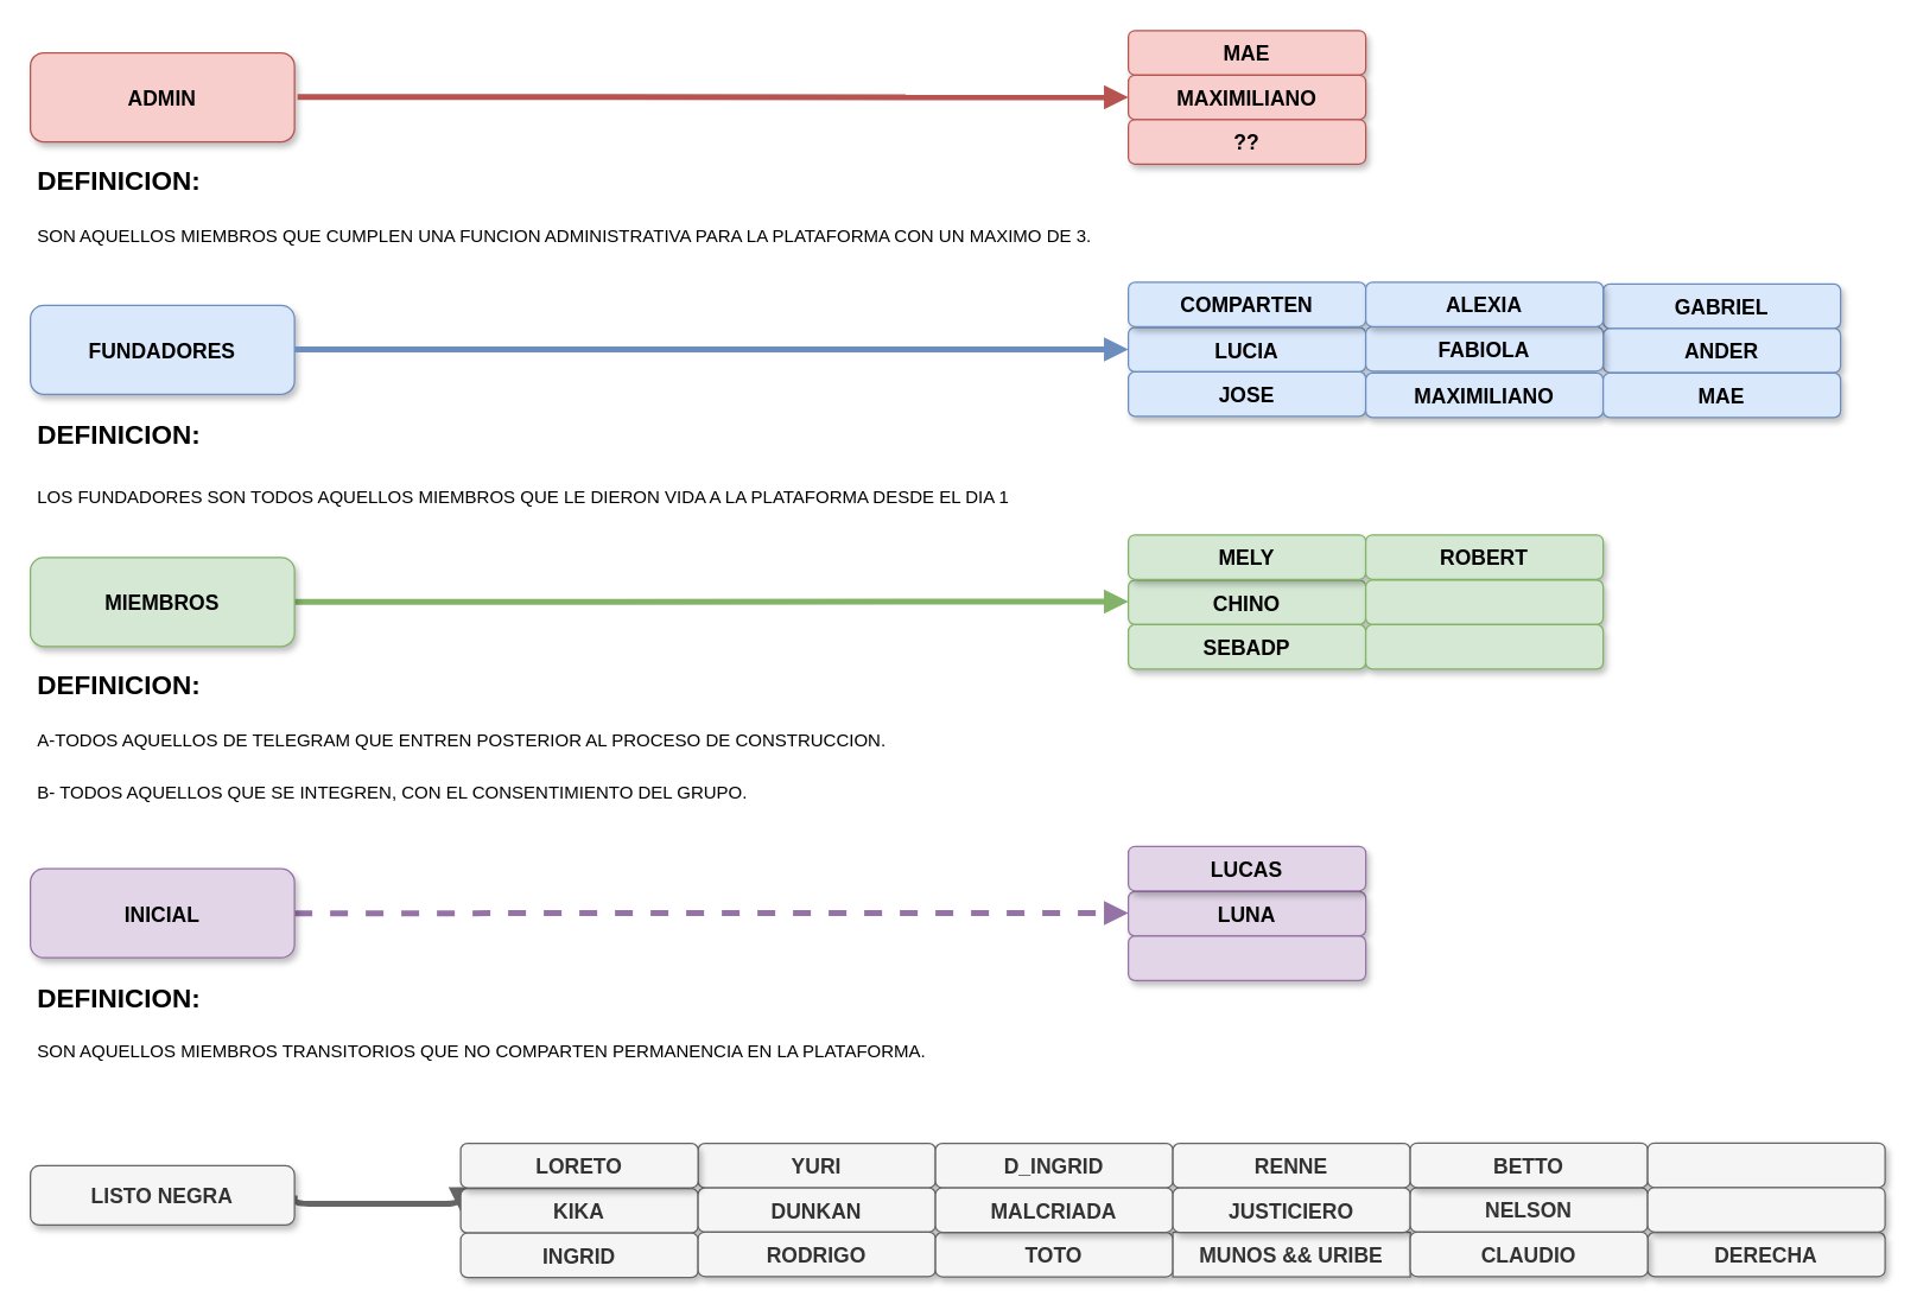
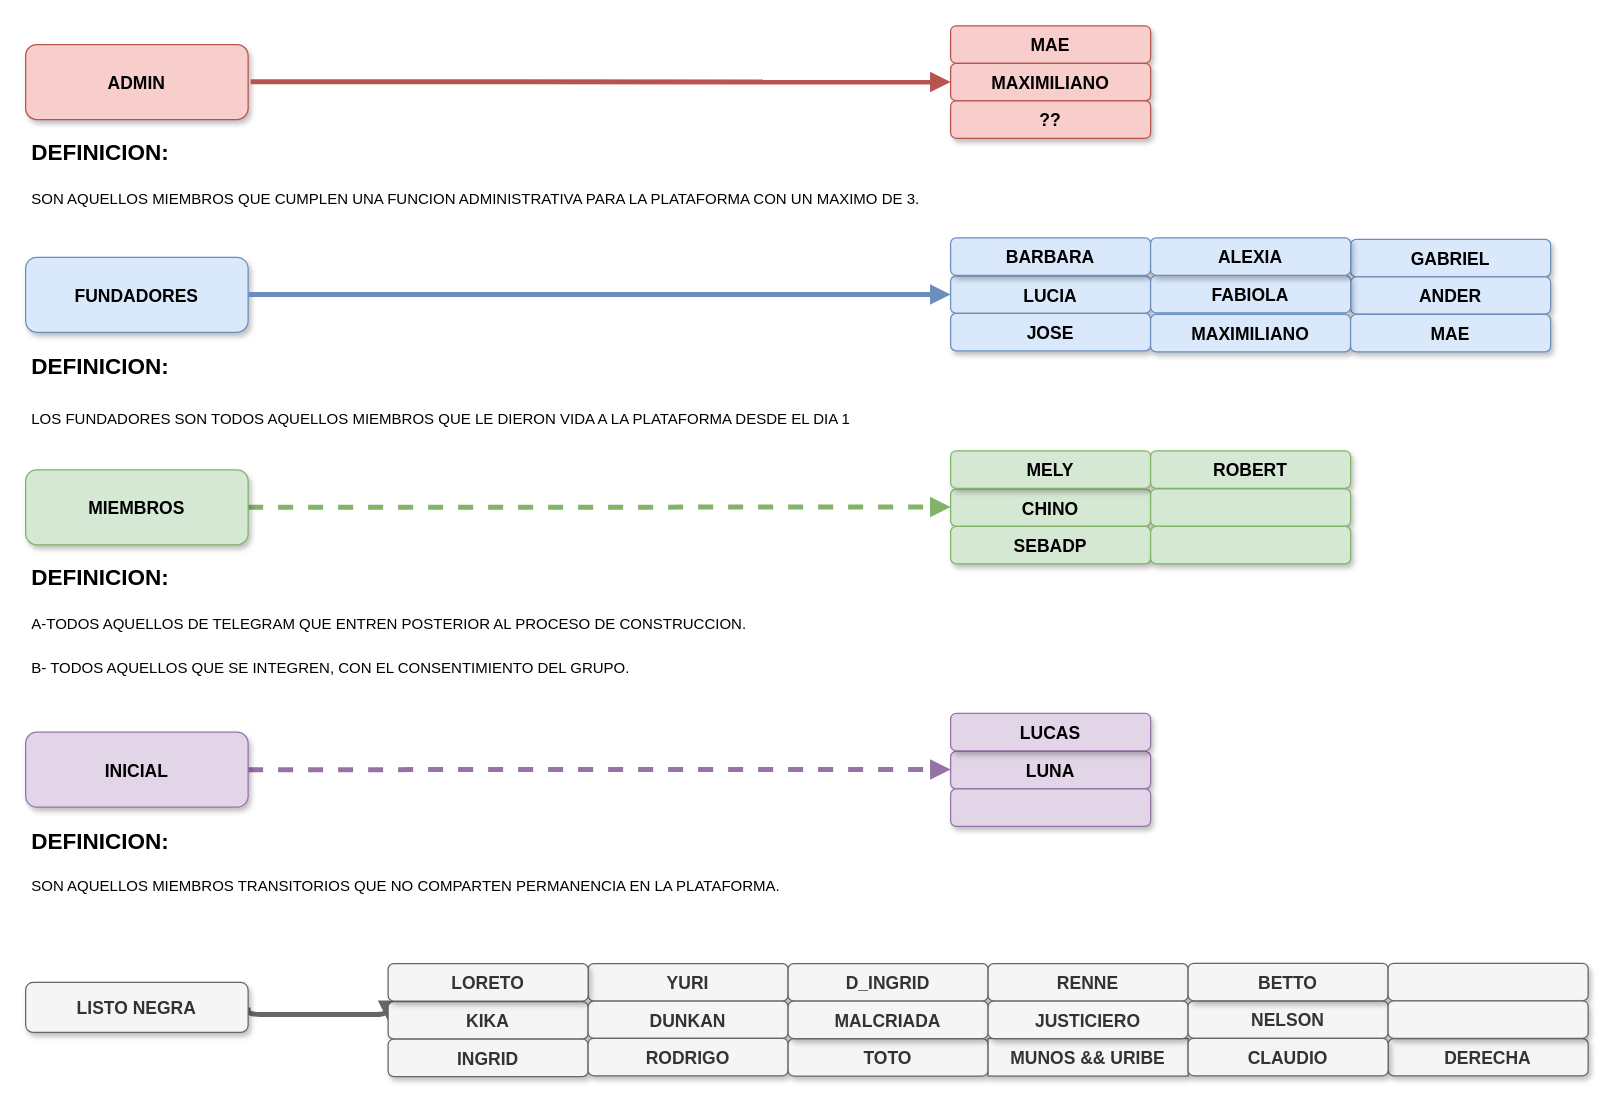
  <mxCell id="0" />
  <mxCell id="1" parent="0" />
  <mxCell id="2" value="ADMIN" style="rounded=1;fillColor=#f8cecc;strokeColor=#b85450;shadow=1;fontStyle=1;fontSize=14;" parent="1" vertex="1"><mxGeometry x="20" y="35" width="178" height="60" as="geometry" /></mxCell>
  <mxCell id="3" value="GABRIEL" style="rounded=1;fillColor=#dae8fc;strokeColor=#6c8ebf;shadow=1;fontStyle=1;fontSize=14;" parent="1" vertex="1"><mxGeometry x="1080" y="190.88" width="160" height="30" as="geometry" /></mxCell>
  <mxCell id="4" value="LUCIA" style="rounded=1;fillColor=#dae8fc;strokeColor=#6c8ebf;shadow=1;fontStyle=1;fontSize=14;" parent="1" vertex="1"><mxGeometry x="760" y="220.13" width="160" height="30" as="geometry" /></mxCell>
  <mxCell id="5" value="ANDER" style="rounded=1;fillColor=#dae8fc;strokeColor=#6c8ebf;shadow=1;fontStyle=1;fontSize=14;" parent="1" vertex="1"><mxGeometry x="1080" y="220.88" width="160" height="29.75" as="geometry" /></mxCell>
  <mxCell id="6" value="MAE" style="rounded=1;fillColor=#f8cecc;strokeColor=#b85450;shadow=1;fontStyle=1;fontSize=14;" parent="1" vertex="1"><mxGeometry x="760" y="20" width="160" height="30" as="geometry" /></mxCell>
  <mxCell id="7" value="JOSE" style="rounded=1;fillColor=#dae8fc;strokeColor=#6c8ebf;shadow=1;fontStyle=1;fontSize=14;" vertex="1" parent="1"><mxGeometry x="760" y="250.13" width="160" height="30" as="geometry" /></mxCell>
- <mxCell id="8" value="COMPARTEN" style="rounded=1;fillColor=#dae8fc;strokeColor=#6c8ebf;shadow=1;fontStyle=1;fontSize=14;" vertex="1" parent="1"><mxGeometry x="760" y="189.63" width="160" height="30" as="geometry" /></mxCell>
+ <mxCell id="8" value="BARBARA" style="rounded=1;fillColor=#dae8fc;strokeColor=#6c8ebf;shadow=1;fontStyle=1;fontSize=14;" vertex="1" parent="1"><mxGeometry x="760" y="189.63" width="160" height="30" as="geometry" /></mxCell>
  <mxCell id="9" value="FABIOLA" style="rounded=1;fillColor=#dae8fc;strokeColor=#6c8ebf;shadow=1;fontStyle=1;fontSize=14;" vertex="1" parent="1"><mxGeometry x="920" y="219.63" width="160" height="30" as="geometry" /></mxCell>
  <mxCell id="10" value="ALEXIA" style="rounded=1;fillColor=#dae8fc;strokeColor=#6c8ebf;shadow=1;fontStyle=1;fontSize=14;" vertex="1" parent="1"><mxGeometry x="920" y="189.63" width="160" height="30" as="geometry" /></mxCell>
  <mxCell id="11" value="MAXIMILIANO" style="rounded=1;fillColor=#f8cecc;strokeColor=#b85450;shadow=1;fontStyle=1;fontSize=14;" vertex="1" parent="1"><mxGeometry x="760" y="50" width="160" height="30" as="geometry" /></mxCell>
  <mxCell id="12" value="FUNDADORES" style="rounded=1;fillColor=#dae8fc;strokeColor=#6c8ebf;shadow=1;fontStyle=1;fontSize=14;" vertex="1" parent="1"><mxGeometry x="20" y="205.25" width="178" height="60" as="geometry" /></mxCell>
  <mxCell id="13" value="" style="edgeStyle=elbowEdgeStyle;elbow=vertical;strokeWidth=4;endArrow=block;endFill=1;fontStyle=1;strokeColor=#b85450;exitX=1;exitY=0.5;exitDx=0;exitDy=0;entryX=0;entryY=0.5;entryDx=0;entryDy=0;fillColor=#f8cecc;" edge="1" parent="1" target="11"><mxGeometry x="22" y="165.5" width="100" height="100" as="geometry"><mxPoint x="200" y="64.83" as="sourcePoint" /><mxPoint x="310" y="65" as="targetPoint" /></mxGeometry></mxCell>
- <mxCell id="14" value="" style="edgeStyle=elbowEdgeStyle;elbow=vertical;strokeWidth=4;endArrow=block;endFill=1;fontStyle=1;strokeColor=#82b366;exitX=1;exitY=0.5;exitDx=0;exitDy=0;entryX=0;entryY=0.5;entryDx=0;entryDy=0;fillColor=#d5e8d4;" edge="1" parent="1" source="15" target="16"><mxGeometry x="22" y="165.5" width="100" height="100" as="geometry"><mxPoint x="-159" y="599.75" as="sourcePoint" /><mxPoint x="310" y="406.13" as="targetPoint" /></mxGeometry></mxCell>
+ <mxCell id="14" value="" style="edgeStyle=elbowEdgeStyle;elbow=vertical;strokeWidth=4;endArrow=block;endFill=1;fontStyle=1;strokeColor=#82b366;exitX=1;exitY=0.5;exitDx=0;exitDy=0;entryX=0;entryY=0.5;entryDx=0;entryDy=0;fillColor=#d5e8d4;dashed=1;" edge="1" parent="1" source="15" target="16"><mxGeometry x="22" y="165.5" width="100" height="100" as="geometry"><mxPoint x="-159" y="599.75" as="sourcePoint" /><mxPoint x="310" y="406.13" as="targetPoint" /></mxGeometry></mxCell>
  <mxCell id="15" value="MIEMBROS" style="rounded=1;fillColor=#d5e8d4;strokeColor=#82b366;shadow=1;fontStyle=1;fontSize=14;" vertex="1" parent="1"><mxGeometry x="20" y="375.25" width="178" height="60" as="geometry" /></mxCell>
  <mxCell id="16" value="CHINO" style="rounded=1;fillColor=#d5e8d4;strokeColor=#82b366;shadow=1;fontStyle=1;fontSize=14;" vertex="1" parent="1"><mxGeometry x="760" y="390.5" width="160" height="30" as="geometry" /></mxCell>
  <mxCell id="17" value="SEBADP" style="rounded=1;fillColor=#d5e8d4;strokeColor=#82b366;shadow=1;fontStyle=1;fontSize=14;" vertex="1" parent="1"><mxGeometry x="760" y="420.5" width="160" height="30" as="geometry" /></mxCell>
  <mxCell id="18" value="MELY" style="rounded=1;fillColor=#d5e8d4;strokeColor=#82b366;shadow=1;fontStyle=1;fontSize=14;" vertex="1" parent="1"><mxGeometry x="760" y="360" width="160" height="30" as="geometry" /></mxCell>
  <mxCell id="19" value="MAXIMILIANO" style="rounded=1;fillColor=#dae8fc;strokeColor=#6c8ebf;shadow=1;fontStyle=1;fontSize=14;" vertex="1" parent="1"><mxGeometry x="920" y="250.88" width="160" height="30" as="geometry" /></mxCell>
  <mxCell id="20" value="MAE" style="rounded=1;fillColor=#dae8fc;strokeColor=#6c8ebf;shadow=1;fontStyle=1;fontSize=14;" vertex="1" parent="1"><mxGeometry x="1080" y="250.88" width="160" height="30" as="geometry" /></mxCell>
  <mxCell id="21" value="" style="edgeStyle=elbowEdgeStyle;elbow=vertical;strokeWidth=4;endArrow=block;endFill=1;fontStyle=1;strokeColor=#6c8ebf;exitX=1;exitY=0.5;exitDx=0;exitDy=0;entryX=0;entryY=0.5;entryDx=0;entryDy=0;fillColor=#dae8fc;" edge="1" parent="1" target="4"><mxGeometry x="22" y="165.5" width="100" height="100" as="geometry"><mxPoint x="198" y="235" as="sourcePoint" /><mxPoint x="308" y="235.17" as="targetPoint" /></mxGeometry></mxCell>
  <mxCell id="22" value="&lt;h1 style=&quot;font-size: 18px;&quot;&gt;&lt;font style=&quot;font-size: 18px;&quot;&gt;DEFINICION:&lt;/font&gt;&lt;/h1&gt;" style="text;html=1;strokeColor=none;fillColor=none;spacing=5;spacingTop=-20;whiteSpace=wrap;overflow=hidden;rounded=0;" vertex="1" parent="1"><mxGeometry x="20" y="280.62" width="280" height="24.51" as="geometry" /></mxCell>
  <mxCell id="23" value="&lt;h1 style=&quot;&quot;&gt;&lt;font style=&quot;font-weight: normal; font-size: 12px;&quot;&gt;LOS FUNDADORES SON TODOS AQUELLOS MIEMBROS QUE LE DIERON VIDA A LA PLATAFORMA DESDE EL DIA 1&lt;/font&gt;&lt;/h1&gt;" style="text;html=1;strokeColor=none;fillColor=none;spacing=5;spacingTop=-20;whiteSpace=wrap;overflow=hidden;rounded=0;strokeWidth=1;" vertex="1" parent="1"><mxGeometry x="20" y="310.5" width="730" height="49.5" as="geometry" /></mxCell>
  <mxCell id="24" value="&lt;h1 style=&quot;font-size: 18px;&quot;&gt;&lt;font style=&quot;font-size: 18px;&quot;&gt;DEFINICION:&lt;/font&gt;&lt;/h1&gt;" style="text;html=1;strokeColor=none;fillColor=none;spacing=5;spacingTop=-20;whiteSpace=wrap;overflow=hidden;rounded=0;" vertex="1" parent="1"><mxGeometry x="20" y="110" width="280" height="24.51" as="geometry" /></mxCell>
  <mxCell id="25" value="&lt;h1 style=&quot;&quot;&gt;&lt;span style=&quot;font-size: 12px; font-weight: 400;&quot;&gt;SON AQUELLOS MIEMBROS QUE CUMPLEN UNA FUNCION ADMINISTRATIVA PARA LA PLATAFORMA CON UN MAXIMO DE 3.&lt;/span&gt;&lt;/h1&gt;" style="text;html=1;strokeColor=none;fillColor=none;spacing=5;spacingTop=-20;whiteSpace=wrap;overflow=hidden;rounded=0;strokeWidth=1;" vertex="1" parent="1"><mxGeometry x="20" y="134.51" width="730" height="100.49" as="geometry" /></mxCell>
  <mxCell id="26" value="" style="edgeStyle=elbowEdgeStyle;elbow=vertical;strokeWidth=4;endArrow=block;endFill=1;fontStyle=1;strokeColor=#9673a6;exitX=1;exitY=0.5;exitDx=0;exitDy=0;fillColor=#e1d5e7;entryX=0;entryY=0.5;entryDx=0;entryDy=0;dashed=1;" edge="1" parent="1" source="27" target="28"><mxGeometry x="22" y="165.5" width="100" height="100" as="geometry"><mxPoint x="-159" y="809.63" as="sourcePoint" /><mxPoint x="310" y="616.01" as="targetPoint" /></mxGeometry></mxCell>
  <mxCell id="27" value="INICIAL" style="rounded=1;fillColor=#e1d5e7;strokeColor=#9673a6;shadow=1;fontStyle=1;fontSize=14;" vertex="1" parent="1"><mxGeometry x="20" y="585.13" width="178" height="60" as="geometry" /></mxCell>
  <mxCell id="28" value="LUNA" style="rounded=1;fillColor=#e1d5e7;strokeColor=#9673a6;shadow=1;fontStyle=1;fontSize=14;" vertex="1" parent="1"><mxGeometry x="760" y="600.5" width="160" height="30" as="geometry" /></mxCell>
  <mxCell id="29" value="" style="rounded=1;fillColor=#e1d5e7;strokeColor=#9673a6;shadow=1;fontStyle=1;fontSize=14;" vertex="1" parent="1"><mxGeometry x="760" y="630.5" width="160" height="30" as="geometry" /></mxCell>
  <mxCell id="30" value="LUCAS" style="rounded=1;fillColor=#e1d5e7;strokeColor=#9673a6;shadow=1;fontStyle=1;fontSize=14;" vertex="1" parent="1"><mxGeometry x="760" y="570" width="160" height="30" as="geometry" /></mxCell>
  <mxCell id="31" value="&lt;h1 style=&quot;font-size: 18px;&quot;&gt;&lt;font style=&quot;font-size: 18px;&quot;&gt;DEFINICION:&lt;/font&gt;&lt;/h1&gt;" style="text;html=1;strokeColor=none;fillColor=none;spacing=5;spacingTop=-20;whiteSpace=wrap;overflow=hidden;rounded=0;" vertex="1" parent="1"><mxGeometry x="20" y="450.12" width="280" height="24.51" as="geometry" /></mxCell>
  <mxCell id="32" value="&lt;h1 style=&quot;&quot;&gt;&lt;span style=&quot;font-size: 12px; font-weight: normal; background-color: initial;&quot;&gt;B- TODOS AQUELLOS QUE SE INTEGREN, CON EL CONSENTIMIENTO DEL GRUPO.&lt;/span&gt;&lt;br&gt;&lt;/h1&gt;" style="text;html=1;strokeColor=none;fillColor=none;spacing=5;spacingTop=-20;whiteSpace=wrap;overflow=hidden;rounded=0;strokeWidth=1;" vertex="1" parent="1"><mxGeometry x="20" y="510.12" width="720" height="75.49" as="geometry" /></mxCell>
  <mxCell id="33" value="&lt;h1 style=&quot;font-size: 18px;&quot;&gt;&lt;font style=&quot;font-size: 18px;&quot;&gt;DEFINICION:&lt;/font&gt;&lt;/h1&gt;" style="text;html=1;spacing=5;spacingTop=-20;whiteSpace=wrap;overflow=hidden;rounded=0;" vertex="1" parent="1"><mxGeometry x="20" y="660.5" width="280" height="24.51" as="geometry" /></mxCell>
  <mxCell id="34" value="&lt;h1 style=&quot;&quot;&gt;&lt;span style=&quot;font-size: 12px; font-weight: 400;&quot;&gt;SON AQUELLOS MIEMBROS TRANSITORIOS QUE NO COMPARTEN PERMANENCIA EN LA PLATAFORMA.&lt;/span&gt;&lt;/h1&gt;" style="text;html=1;strokeColor=none;fillColor=none;spacing=5;spacingTop=-20;whiteSpace=wrap;overflow=hidden;rounded=0;strokeWidth=1;" vertex="1" parent="1"><mxGeometry x="20" y="685.01" width="730" height="44.99" as="geometry" /></mxCell>
  <mxCell id="35" value="&lt;h1 style=&quot;&quot;&gt;&lt;span style=&quot;font-size: 12px; font-weight: normal; background-color: initial;&quot;&gt;A-TODOS AQUELLOS DE TELEGRAM QUE ENTREN POSTERIOR AL PROCESO DE CONSTRUCCION.&amp;nbsp;&lt;/span&gt;&lt;br&gt;&lt;/h1&gt;" style="text;html=1;strokeColor=none;fillColor=none;spacing=5;spacingTop=-20;whiteSpace=wrap;overflow=hidden;rounded=0;strokeWidth=1;" vertex="1" parent="1"><mxGeometry x="20" y="474.63" width="720" height="45.49" as="geometry" /></mxCell>
  <mxCell id="36" value="" style="edgeStyle=elbowEdgeStyle;elbow=vertical;strokeWidth=4;endArrow=block;endFill=1;fontStyle=1;strokeColor=#666666;exitX=1;exitY=0.5;exitDx=0;exitDy=0;fillColor=#f5f5f5;" edge="1" parent="1" source="37"><mxGeometry x="22" y="165.5" width="100" height="100" as="geometry"><mxPoint x="-159" y="1009.88" as="sourcePoint" /><mxPoint x="310" y="816.26" as="targetPoint" /></mxGeometry></mxCell>
  <mxCell id="37" value="LISTO NEGRA" style="rounded=1;fillColor=#f5f5f5;strokeColor=#666666;shadow=1;fontStyle=1;fontSize=14;fontColor=#333333;" vertex="1" parent="1"><mxGeometry x="20" y="785.38" width="178" height="40" as="geometry" /></mxCell>
  <mxCell id="38" value="YURI" style="rounded=1;fillColor=#f5f5f5;strokeColor=#666666;shadow=1;fontStyle=1;fontSize=14;fontColor=#333333;" vertex="1" parent="1"><mxGeometry x="470" y="770.25" width="160" height="30" as="geometry" /></mxCell>
  <mxCell id="39" value="KIKA" style="rounded=1;fillColor=#f5f5f5;strokeColor=#666666;shadow=1;fontStyle=1;fontSize=14;fontColor=#333333;" vertex="1" parent="1"><mxGeometry x="310" y="800.75" width="160" height="30" as="geometry" /></mxCell>
  <mxCell id="40" value="DUNKAN" style="rounded=1;fillColor=#f5f5f5;strokeColor=#666666;shadow=1;fontStyle=1;fontSize=14;fontColor=#333333;" vertex="1" parent="1"><mxGeometry x="470" y="800.25" width="160" height="29.75" as="geometry" /></mxCell>
  <mxCell id="41" value="INGRID" style="rounded=1;fillColor=#f5f5f5;strokeColor=#666666;shadow=1;fontStyle=1;fontSize=14;fontColor=#333333;" vertex="1" parent="1"><mxGeometry x="310" y="830.75" width="160" height="30" as="geometry" /></mxCell>
  <mxCell id="42" value="LORETO" style="rounded=1;fillColor=#f5f5f5;strokeColor=#666666;shadow=1;fontStyle=1;fontSize=14;fontColor=#333333;" vertex="1" parent="1"><mxGeometry x="310" y="770.25" width="160" height="30" as="geometry" /></mxCell>
  <mxCell id="43" value="D_INGRID" style="rounded=1;fillColor=#f5f5f5;strokeColor=#666666;shadow=1;fontStyle=1;fontSize=14;fontColor=#333333;" vertex="1" parent="1"><mxGeometry x="630" y="770.25" width="160" height="30" as="geometry" /></mxCell>
  <mxCell id="44" value="RODRIGO" style="rounded=1;fillColor=#f5f5f5;strokeColor=#666666;shadow=1;fontStyle=1;fontSize=14;fontColor=#333333;" vertex="1" parent="1"><mxGeometry x="470" y="830" width="160" height="30" as="geometry" /></mxCell>
  <mxCell id="45" value="TOTO" style="rounded=1;fillColor=#f5f5f5;strokeColor=#666666;shadow=1;fontStyle=1;fontSize=14;fontColor=#333333;" vertex="1" parent="1"><mxGeometry x="630" y="830.25" width="160" height="30" as="geometry" /></mxCell>
  <mxCell id="46" value="MALCRIADA" style="rounded=1;fillColor=#f5f5f5;strokeColor=#666666;shadow=1;fontStyle=1;fontSize=14;fontColor=#333333;" vertex="1" parent="1"><mxGeometry x="630" y="800.25" width="160" height="30" as="geometry" /></mxCell>
  <mxCell id="47" value="RENNE" style="rounded=1;fillColor=#f5f5f5;strokeColor=#666666;shadow=1;fontStyle=1;fontSize=14;fontColor=#333333;" vertex="1" parent="1"><mxGeometry x="790" y="770.25" width="160" height="30" as="geometry" /></mxCell>
  <mxCell id="48" value="MUNOS &amp;&amp; URIBE" style="fillColor=#f5f5f5;strokeColor=#666666;shadow=1;fontStyle=1;fontSize=14;fontColor=#333333;rounded=0;" vertex="1" parent="1"><mxGeometry x="790" y="830.25" width="160" height="30" as="geometry" /></mxCell>
  <mxCell id="49" value="JUSTICIERO" style="rounded=1;fillColor=#f5f5f5;strokeColor=#666666;shadow=1;fontStyle=1;fontSize=14;fontColor=#333333;" vertex="1" parent="1"><mxGeometry x="790" y="800.25" width="160" height="30" as="geometry" /></mxCell>
  <mxCell id="50" value="NELSON" style="rounded=1;fillColor=#f5f5f5;strokeColor=#666666;shadow=1;fontStyle=1;fontSize=14;fontColor=#333333;" vertex="1" parent="1"><mxGeometry x="950" y="800" width="160" height="30" as="geometry" /></mxCell>
  <mxCell id="51" value="BETTO" style="rounded=1;fillColor=#f5f5f5;strokeColor=#666666;shadow=1;fontStyle=1;fontSize=14;fontColor=#333333;" vertex="1" parent="1"><mxGeometry x="950" y="770" width="160" height="30" as="geometry" /></mxCell>
  <mxCell id="52" value="DERECHA" style="rounded=1;fillColor=#f5f5f5;strokeColor=#666666;shadow=1;fontStyle=1;fontSize=14;fontColor=#333333;" vertex="1" parent="1"><mxGeometry x="1110" y="830.25" width="160" height="29.75" as="geometry" /></mxCell>
  <mxCell id="53" value="CLAUDIO" style="rounded=1;fillColor=#f5f5f5;strokeColor=#666666;shadow=1;fontStyle=1;fontSize=14;fontColor=#333333;" vertex="1" parent="1"><mxGeometry x="950" y="830" width="160" height="30" as="geometry" /></mxCell>
  <mxCell id="54" value="" style="rounded=1;fillColor=#f5f5f5;strokeColor=#666666;shadow=1;fontStyle=1;fontSize=14;fontColor=#333333;" vertex="1" parent="1"><mxGeometry x="1110" y="770" width="160" height="30" as="geometry" /></mxCell>
  <mxCell id="55" value="" style="rounded=1;fillColor=#f5f5f5;strokeColor=#666666;shadow=1;fontStyle=1;fontSize=14;fontColor=#333333;" vertex="1" parent="1"><mxGeometry x="1110" y="800" width="160" height="30" as="geometry" /></mxCell>
  <mxCell id="56" value="??" style="rounded=1;fillColor=#f8cecc;strokeColor=#b85450;shadow=1;fontStyle=1;fontSize=14;" vertex="1" parent="1"><mxGeometry x="760" y="80" width="160" height="30" as="geometry" /></mxCell>
  <mxCell id="57" value="ROBERT" style="rounded=1;fillColor=#d5e8d4;strokeColor=#82b366;shadow=1;fontStyle=1;fontSize=14;" vertex="1" parent="1"><mxGeometry x="920" y="360" width="160" height="30" as="geometry" /></mxCell>
  <mxCell id="58" value="" style="rounded=1;fillColor=#d5e8d4;strokeColor=#82b366;shadow=1;fontStyle=1;fontSize=14;" vertex="1" parent="1"><mxGeometry x="920" y="390.5" width="160" height="30" as="geometry" /></mxCell>
  <mxCell id="59" value="" style="rounded=1;fillColor=#d5e8d4;strokeColor=#82b366;shadow=1;fontStyle=1;fontSize=14;" vertex="1" parent="1"><mxGeometry x="920" y="420.5" width="160" height="30" as="geometry" /></mxCell>
